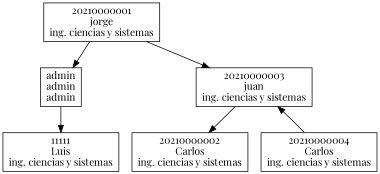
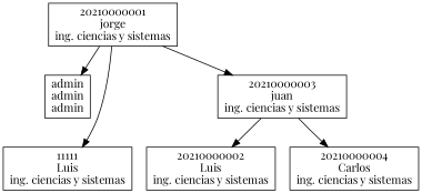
  digraph {
    fontname="Playfair Display"
    node [fontname="Playfair Display" shape=rectangle]
    edge [fontname="Playfair Display"]
    n1 [label="20210000001\njorge\ning. ciencias y sistemas"]
    n2 [label="admin\nadmin\nadmin"]
    n3 [label="20210000003\njuan\ning. ciencias y sistemas"]
    n4 [label="11111\nLuis\ning. ciencias y sistemas"]
-   n5 [label="20210000002\nCarlos\ning. ciencias y sistemas"]
+   n5 [label="20210000002\nLuis\ning. ciencias y sistemas"]
    n6 [label="20210000004\nCarlos\ning. ciencias y sistemas"]
    n1 -> n2
    n1 -> n3
-   n2 -> n4
+   n1 -> n4
    n3 -> n5
-   n6 -> n3
+   n3 -> n6
  }
